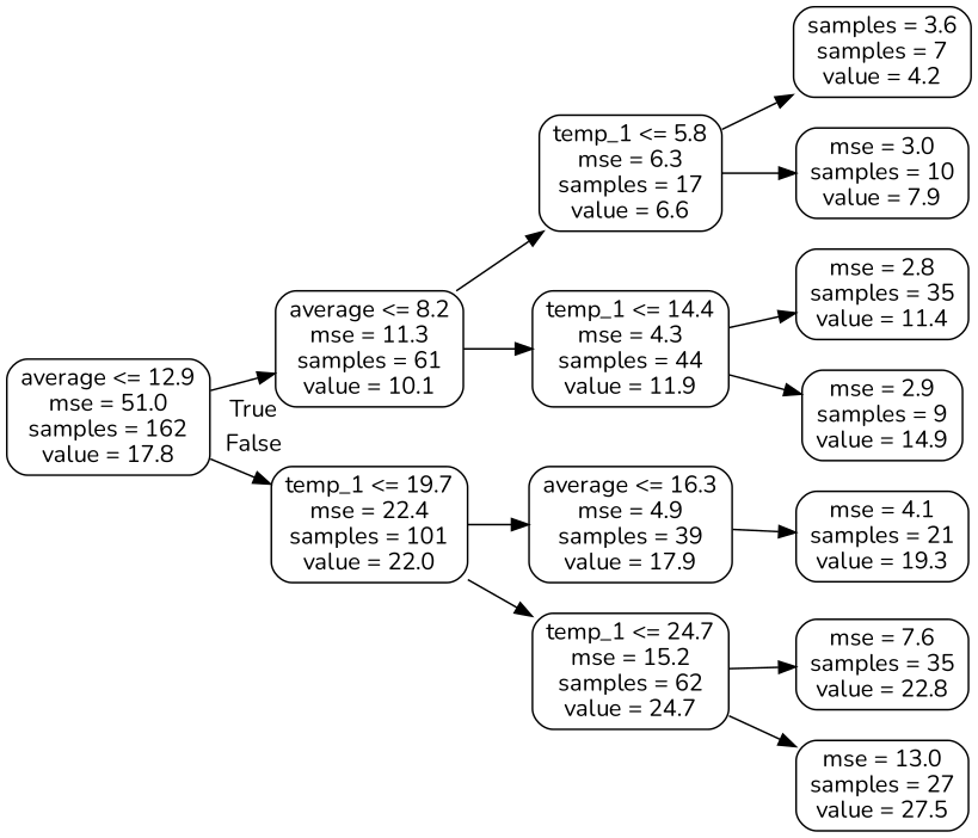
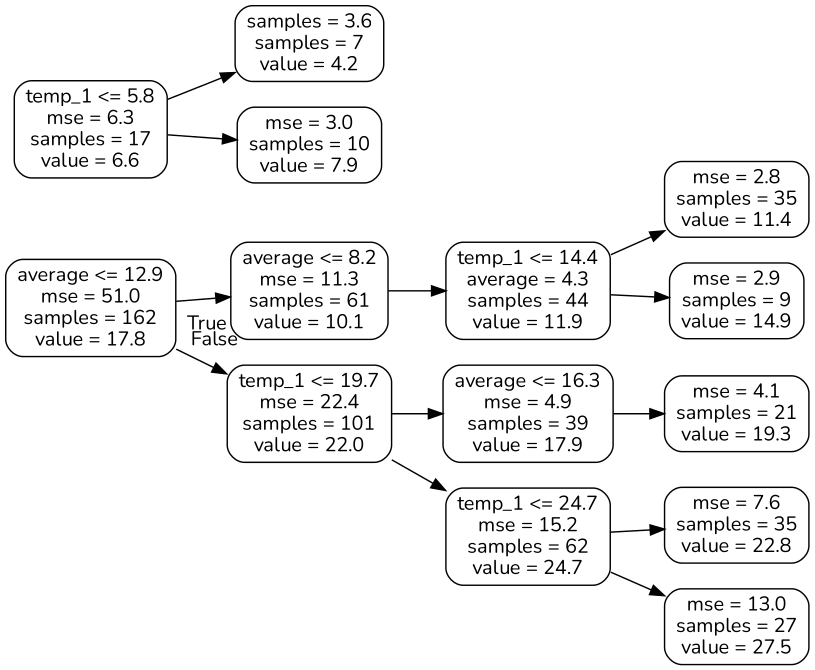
  digraph {
    fontname=Nunito
    rankdir=LR
    node [color=black fontname=Nunito shape=box style=rounded]
    edge [fontname=Nunito]
    n1 [label="average <= 12.9\nmse = 51.0\nsamples = 162\nvalue = 17.8"]
    n2 [label="average <= 8.2\nmse = 11.3\nsamples = 61\nvalue = 10.1"]
    n3 [label="temp_1 <= 19.7\nmse = 22.4\nsamples = 101\nvalue = 22.0"]
    n4 [label="temp_1 <= 5.8\nmse = 6.3\nsamples = 17\nvalue = 6.6"]
-   n5 [label="temp_1 <= 14.4\nmse = 4.3\nsamples = 44\nvalue = 11.9"]
+   n5 [label="temp_1 <= 14.4\naverage = 4.3\nsamples = 44\nvalue = 11.9"]
    n6 [label="average <= 16.3\nmse = 4.9\nsamples = 39\nvalue = 17.9"]
    n7 [label="temp_1 <= 24.7\nmse = 15.2\nsamples = 62\nvalue = 24.7"]
    n8 [label="samples = 3.6\nsamples = 7\nvalue = 4.2"]
    n9 [label="mse = 3.0\nsamples = 10\nvalue = 7.9"]
    n10 [label="mse = 2.8\nsamples = 35\nvalue = 11.4"]
    n11 [label="mse = 2.9\nsamples = 9\nvalue = 14.9"]
    n12 [label="mse = 4.1\nsamples = 21\nvalue = 19.3"]
    n13 [label="mse = 7.6\nsamples = 35\nvalue = 22.8"]
    n14 [label="mse = 13.0\nsamples = 27\nvalue = 27.5"]
    n1 -> n2 [headlabel=True labelangle=45 labeldistance=2.5]
    n1 -> n3 [headlabel=False labelangle=-45 labeldistance=2.5]
-   n2 -> n4
    n2 -> n5
    n3 -> n6
    n3 -> n7
    n4 -> n8
    n4 -> n9
    n5 -> n10
    n5 -> n11
    n6 -> n12
    n7 -> n13
    n7 -> n14
  }
